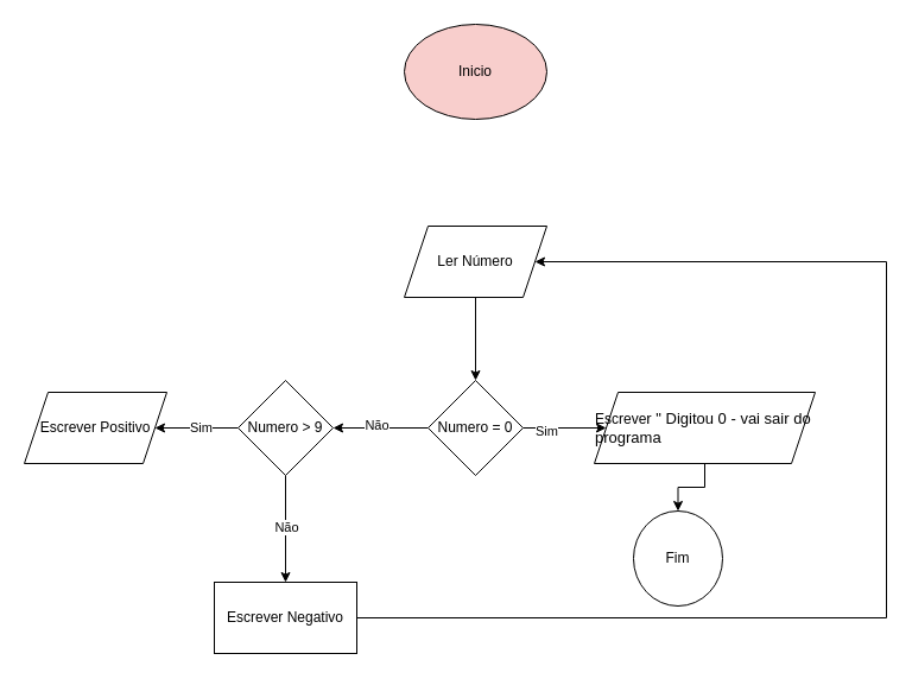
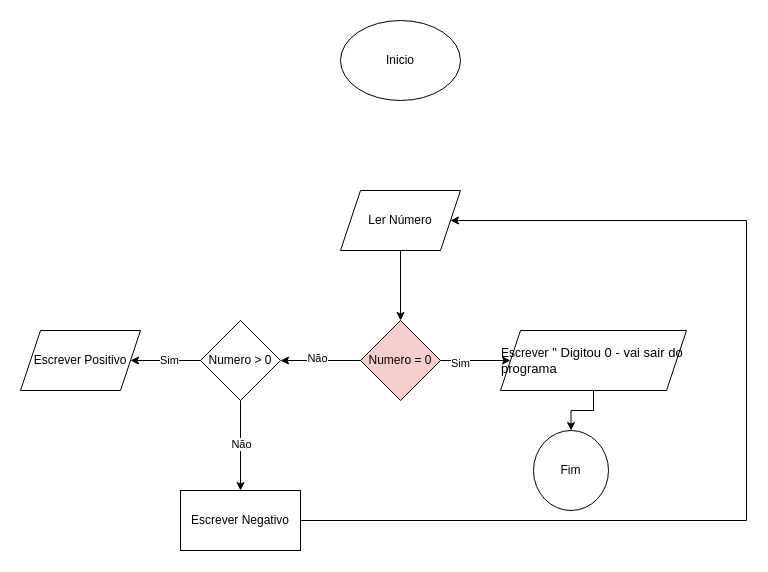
  <mxCell id="0" />
  <mxCell id="1" parent="0" />
- <mxCell id="2" value="Inicio" style="ellipse;whiteSpace=wrap;html=1;fillColor=#f8cecc;" vertex="1" parent="1"><mxGeometry x="340" y="20" width="120" height="80" as="geometry" /></mxCell>
+ <mxCell id="2" value="Inicio" style="ellipse;whiteSpace=wrap;html=1;" vertex="1" parent="1"><mxGeometry x="340" y="20" width="120" height="80" as="geometry" /></mxCell>
  <mxCell id="3" value="" style="edgeStyle=orthogonalEdgeStyle;rounded=0;orthogonalLoop=1;jettySize=auto;html=1;" edge="1" parent="1" source="4" target="9"><mxGeometry relative="1" as="geometry" /></mxCell>
  <mxCell id="4" value="Ler Número" style="shape=parallelogram;perimeter=parallelogramPerimeter;whiteSpace=wrap;html=1;fixedSize=1;" vertex="1" parent="1"><mxGeometry x="340" y="190" width="120" height="60" as="geometry" /></mxCell>
  <mxCell id="5" value="" style="edgeStyle=orthogonalEdgeStyle;rounded=0;orthogonalLoop=1;jettySize=auto;html=1;" edge="1" parent="1" source="9" target="11"><mxGeometry relative="1" as="geometry" /></mxCell>
  <mxCell id="6" value="Sim" style="edgeLabel;html=1;align=center;verticalAlign=middle;resizable=0;points=[];" vertex="1" connectable="0" parent="5"><mxGeometry x="-0.457" y="-2" relative="1" as="geometry"><mxPoint as="offset" /></mxGeometry></mxCell>
  <mxCell id="7" value="" style="edgeStyle=orthogonalEdgeStyle;rounded=0;orthogonalLoop=1;jettySize=auto;html=1;" edge="1" parent="1" source="9" target="16"><mxGeometry relative="1" as="geometry" /></mxCell>
  <mxCell id="8" value="Não" style="edgeLabel;html=1;align=center;verticalAlign=middle;resizable=0;points=[];" vertex="1" connectable="0" parent="7"><mxGeometry x="0.1" y="-3" relative="1" as="geometry"><mxPoint as="offset" /></mxGeometry></mxCell>
- <mxCell id="9" value="Numero = 0" style="rhombus;whiteSpace=wrap;html=1;" vertex="1" parent="1"><mxGeometry x="360" y="320" width="80" height="80" as="geometry" /></mxCell>
+ <mxCell id="9" value="Numero = 0" style="rhombus;whiteSpace=wrap;html=1;fillColor=#f8cecc;" vertex="1" parent="1"><mxGeometry x="360" y="320" width="80" height="80" as="geometry" /></mxCell>
  <mxCell id="10" style="edgeStyle=orthogonalEdgeStyle;rounded=0;orthogonalLoop=1;jettySize=auto;html=1;" edge="1" parent="1" source="11" target="20"><mxGeometry relative="1" as="geometry" /></mxCell>
  <mxCell id="11" value="&lt;div style=&quot;text-align: left;&quot;&gt;&lt;span style=&quot;background-color: transparent; color: light-dark(rgb(0, 0, 0), rgb(255, 255, 255));&quot;&gt;Escreve&lt;/span&gt;&lt;font style=&quot;background-color: transparent; color: light-dark(rgb(0, 0, 0), rgb(255, 255, 255)); font-size: 13px;&quot;&gt;r &quot; Digitou 0 - vai sair do programa&lt;/font&gt;&lt;/div&gt;" style="shape=parallelogram;perimeter=parallelogramPerimeter;whiteSpace=wrap;html=1;fixedSize=1;" vertex="1" parent="1"><mxGeometry x="500" y="330" width="186" height="60" as="geometry" /></mxCell>
  <mxCell id="12" value="" style="edgeStyle=orthogonalEdgeStyle;rounded=0;orthogonalLoop=1;jettySize=auto;html=1;" edge="1" parent="1" source="16" target="17"><mxGeometry relative="1" as="geometry" /></mxCell>
  <mxCell id="13" value="Sim" style="edgeLabel;html=1;align=center;verticalAlign=middle;resizable=0;points=[];" vertex="1" connectable="0" parent="12"><mxGeometry x="-0.086" y="-1" relative="1" as="geometry"><mxPoint as="offset" /></mxGeometry></mxCell>
  <mxCell id="14" value="" style="edgeStyle=orthogonalEdgeStyle;rounded=0;orthogonalLoop=1;jettySize=auto;html=1;" edge="1" parent="1" source="16" target="19"><mxGeometry relative="1" as="geometry" /></mxCell>
  <mxCell id="15" value="Não" style="edgeLabel;html=1;align=center;verticalAlign=middle;resizable=0;points=[];" vertex="1" connectable="0" parent="14"><mxGeometry x="-0.044" relative="1" as="geometry"><mxPoint as="offset" /></mxGeometry></mxCell>
- <mxCell id="16" value="Numero &amp;gt; 9" style="rhombus;whiteSpace=wrap;html=1;" vertex="1" parent="1"><mxGeometry x="200" y="320" width="80" height="80" as="geometry" /></mxCell>
+ <mxCell id="16" value="Numero &amp;gt; 0" style="rhombus;whiteSpace=wrap;html=1;" vertex="1" parent="1"><mxGeometry x="200" y="320" width="80" height="80" as="geometry" /></mxCell>
  <mxCell id="17" value="Escrever Positivo" style="shape=parallelogram;perimeter=parallelogramPerimeter;whiteSpace=wrap;html=1;fixedSize=1;" vertex="1" parent="1"><mxGeometry x="20" y="330" width="120" height="60" as="geometry" /></mxCell>
  <mxCell id="18" style="edgeStyle=orthogonalEdgeStyle;rounded=0;orthogonalLoop=1;jettySize=auto;html=1;" edge="1" parent="1" source="19" target="4"><mxGeometry relative="1" as="geometry"><Array as="points"><mxPoint x="746" y="520" /><mxPoint x="746" y="220" /></Array></mxGeometry></mxCell>
  <mxCell id="19" value="Escrever Negativo" style="whiteSpace=wrap;html=1;" vertex="1" parent="1"><mxGeometry x="180" y="490" width="120" height="60" as="geometry" /></mxCell>
  <mxCell id="20" value="Fim" style="ellipse;whiteSpace=wrap;html=1;" vertex="1" parent="1"><mxGeometry x="533" y="430" width="75" height="80" as="geometry" /></mxCell>
